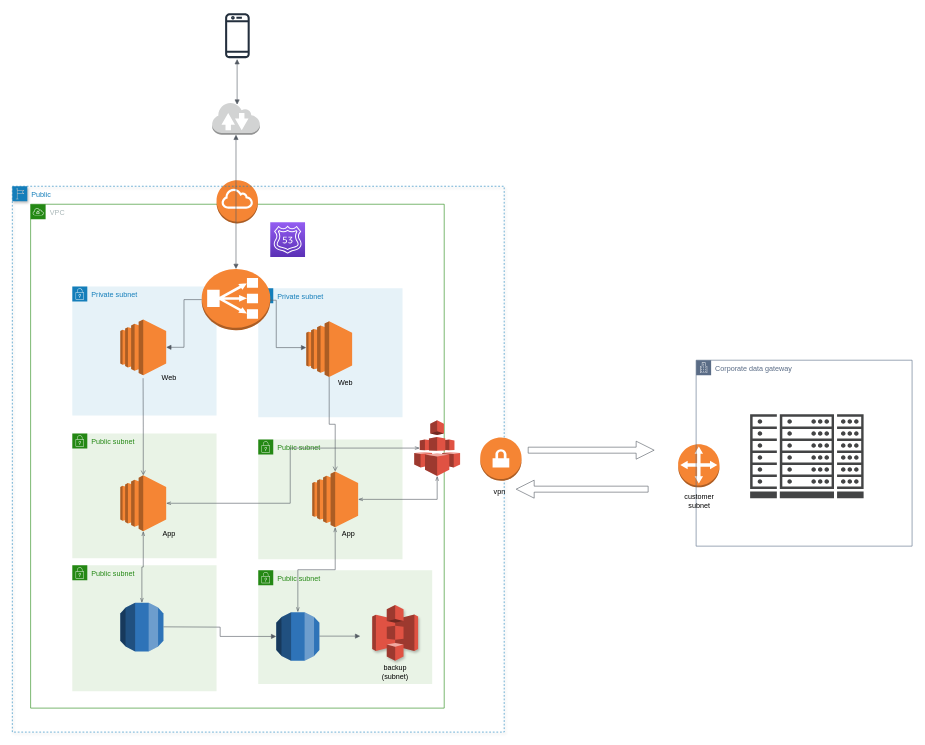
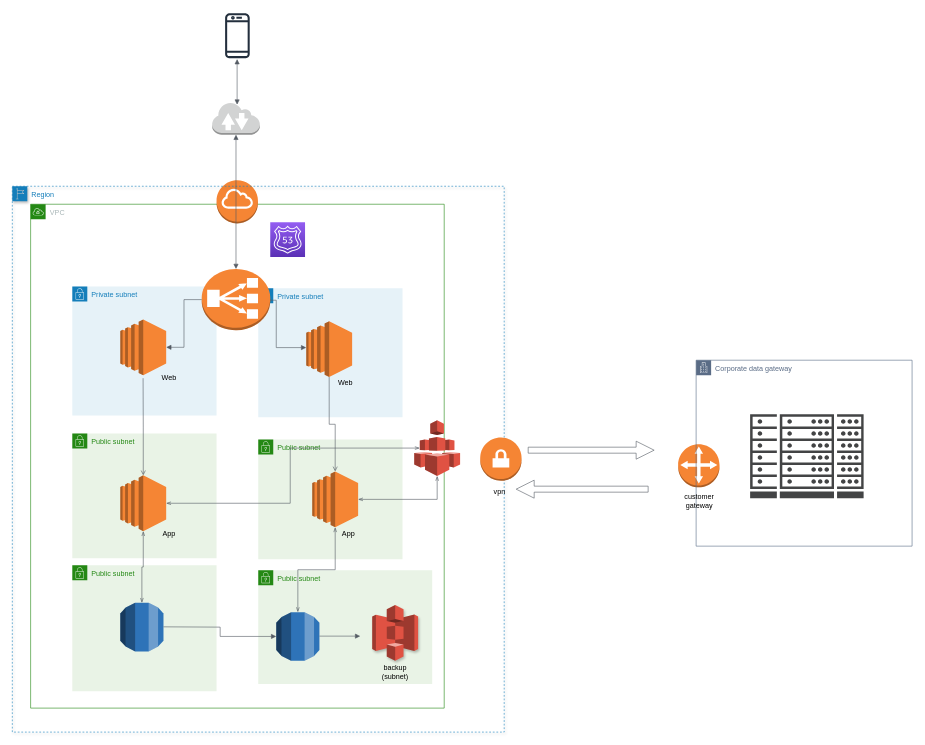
  <mxCell id="0" />
  <mxCell id="1" parent="0" />
  <mxCell id="2" value="VPC" style="points=[[0,0],[0.25,0],[0.5,0],[0.75,0],[1,0],[1,0.25],[1,0.5],[1,0.75],[1,1],[0.75,1],[0.5,1],[0.25,1],[0,1],[0,0.75],[0,0.5],[0,0.25]];outlineConnect=0;gradientColor=none;html=1;whiteSpace=wrap;fontSize=12;fontStyle=0;container=1;pointerEvents=0;collapsible=0;recursiveResize=0;shape=mxgraph.aws4.group;grIcon=mxgraph.aws4.group_vpc;strokeColor=#248814;fillColor=none;verticalAlign=top;align=left;spacingLeft=30;fontColor=#AAB7B8;dashed=0;" parent="1" vertex="1"><mxGeometry x="50.5" y="340" width="689.5" height="840" as="geometry" /></mxCell>
  <mxCell id="3" value="Public subnet" style="points=[[0,0],[0.25,0],[0.5,0],[0.75,0],[1,0],[1,0.25],[1,0.5],[1,0.75],[1,1],[0.75,1],[0.5,1],[0.25,1],[0,1],[0,0.75],[0,0.5],[0,0.25]];outlineConnect=0;gradientColor=none;html=1;whiteSpace=wrap;fontSize=12;fontStyle=0;container=1;pointerEvents=0;collapsible=0;recursiveResize=0;shape=mxgraph.aws4.group;grIcon=mxgraph.aws4.group_security_group;grStroke=0;strokeColor=#248814;fillColor=#E9F3E6;verticalAlign=top;align=left;spacingLeft=30;fontColor=#248814;dashed=0;" parent="2" vertex="1"><mxGeometry x="69.5" y="382" width="240.5" height="208" as="geometry" /></mxCell>
  <mxCell id="4" value="" style="outlineConnect=0;dashed=0;verticalLabelPosition=bottom;verticalAlign=top;align=center;html=1;shape=mxgraph.aws3.ec2;fillColor=#F58534;gradientColor=none;" parent="3" vertex="1"><mxGeometry x="80" y="70" width="76.5" height="93" as="geometry" /></mxCell>
  <mxCell id="5" value="Private subnet" style="points=[[0,0],[0.25,0],[0.5,0],[0.75,0],[1,0],[1,0.25],[1,0.5],[1,0.75],[1,1],[0.75,1],[0.5,1],[0.25,1],[0,1],[0,0.75],[0,0.5],[0,0.25]];outlineConnect=0;gradientColor=none;html=1;whiteSpace=wrap;fontSize=12;fontStyle=0;container=1;pointerEvents=0;collapsible=0;recursiveResize=0;shape=mxgraph.aws4.group;grIcon=mxgraph.aws4.group_security_group;grStroke=0;strokeColor=#147EBA;fillColor=#E6F2F8;verticalAlign=top;align=left;spacingLeft=30;fontColor=#147EBA;dashed=0;" parent="2" vertex="1"><mxGeometry x="69.5" y="137" width="240.5" height="215" as="geometry" /></mxCell>
  <mxCell id="6" value="" style="outlineConnect=0;dashed=0;verticalLabelPosition=bottom;verticalAlign=top;align=center;html=1;shape=mxgraph.aws3.ec2;fillColor=#F58534;gradientColor=none;" parent="5" vertex="1"><mxGeometry x="80" y="55" width="76.5" height="93" as="geometry" /></mxCell>
  <mxCell id="7" value="" style="edgeStyle=orthogonalEdgeStyle;html=1;endArrow=none;elbow=vertical;startArrow=open;startFill=0;strokeColor=#545B64;rounded=0;" parent="2" source="4" edge="1"><mxGeometry width="100" relative="1" as="geometry"><mxPoint x="249.5" y="262" as="sourcePoint" /><mxPoint x="187.5" y="290" as="targetPoint" /></mxGeometry></mxCell>
  <mxCell id="8" value="Public subnet" style="points=[[0,0],[0.25,0],[0.5,0],[0.75,0],[1,0],[1,0.25],[1,0.5],[1,0.75],[1,1],[0.75,1],[0.5,1],[0.25,1],[0,1],[0,0.75],[0,0.5],[0,0.25]];outlineConnect=0;gradientColor=none;html=1;whiteSpace=wrap;fontSize=12;fontStyle=0;container=1;pointerEvents=0;collapsible=0;recursiveResize=0;shape=mxgraph.aws4.group;grIcon=mxgraph.aws4.group_security_group;grStroke=0;strokeColor=#248814;fillColor=#E9F3E6;verticalAlign=top;align=left;spacingLeft=30;fontColor=#248814;dashed=0;" parent="2" vertex="1"><mxGeometry x="69.5" y="602" width="240.5" height="210" as="geometry" /></mxCell>
  <mxCell id="9" value="" style="outlineConnect=0;dashed=0;verticalLabelPosition=bottom;verticalAlign=top;align=center;html=1;shape=mxgraph.aws3.internet_gateway;fillColor=#F58534;gradientColor=none;" parent="2" vertex="1"><mxGeometry x="310" y="-40" width="69" height="72" as="geometry" /></mxCell>
- <mxCell id="10" value="Public" style="points=[[0,0],[0.25,0],[0.5,0],[0.75,0],[1,0],[1,0.25],[1,0.5],[1,0.75],[1,1],[0.75,1],[0.5,1],[0.25,1],[0,1],[0,0.75],[0,0.5],[0,0.25]];outlineConnect=0;gradientColor=none;html=1;whiteSpace=wrap;fontSize=12;fontStyle=0;container=1;pointerEvents=0;collapsible=0;recursiveResize=0;shape=mxgraph.aws4.group;grIcon=mxgraph.aws4.group_region;strokeColor=#147EBA;fillColor=none;verticalAlign=top;align=left;spacingLeft=30;fontColor=#147EBA;dashed=1;shadow=1;" parent="1" vertex="1"><mxGeometry x="20" y="310" width="820" height="910" as="geometry" /></mxCell>
+ <mxCell id="10" value="Region" style="points=[[0,0],[0.25,0],[0.5,0],[0.75,0],[1,0],[1,0.25],[1,0.5],[1,0.75],[1,1],[0.75,1],[0.5,1],[0.25,1],[0,1],[0,0.75],[0,0.5],[0,0.25]];outlineConnect=0;gradientColor=none;html=1;whiteSpace=wrap;fontSize=12;fontStyle=0;container=1;pointerEvents=0;collapsible=0;recursiveResize=0;shape=mxgraph.aws4.group;grIcon=mxgraph.aws4.group_region;strokeColor=#147EBA;fillColor=none;verticalAlign=top;align=left;spacingLeft=30;fontColor=#147EBA;dashed=1;shadow=1;" parent="1" vertex="1"><mxGeometry x="20" y="310" width="820" height="910" as="geometry" /></mxCell>
  <mxCell id="11" value="Public subnet" style="points=[[0,0],[0.25,0],[0.5,0],[0.75,0],[1,0],[1,0.25],[1,0.5],[1,0.75],[1,1],[0.75,1],[0.5,1],[0.25,1],[0,1],[0,0.75],[0,0.5],[0,0.25]];outlineConnect=0;gradientColor=none;html=1;whiteSpace=wrap;fontSize=12;fontStyle=0;container=1;pointerEvents=0;collapsible=0;recursiveResize=0;shape=mxgraph.aws4.group;grIcon=mxgraph.aws4.group_security_group;grStroke=0;strokeColor=#248814;fillColor=#E9F3E6;verticalAlign=top;align=left;spacingLeft=30;fontColor=#248814;dashed=0;" parent="10" vertex="1"><mxGeometry x="410" y="422" width="240.5" height="200" as="geometry" /></mxCell>
  <mxCell id="12" value="" style="outlineConnect=0;dashed=0;verticalLabelPosition=bottom;verticalAlign=top;align=center;html=1;shape=mxgraph.aws3.ec2;fillColor=#F58534;gradientColor=none;" parent="11" vertex="1"><mxGeometry x="90" y="53.5" width="76.5" height="93" as="geometry" /></mxCell>
  <mxCell id="13" value="App" style="text;html=1;resizable=0;autosize=1;align=center;verticalAlign=middle;points=[];fillColor=none;strokeColor=none;rounded=0;shadow=1;" parent="11" vertex="1"><mxGeometry x="130" y="148" width="40" height="20" as="geometry" /></mxCell>
  <mxCell id="14" value="" style="sketch=0;points=[[0,0,0],[0.25,0,0],[0.5,0,0],[0.75,0,0],[1,0,0],[0,1,0],[0.25,1,0],[0.5,1,0],[0.75,1,0],[1,1,0],[0,0.25,0],[0,0.5,0],[0,0.75,0],[1,0.25,0],[1,0.5,0],[1,0.75,0]];outlineConnect=0;fontColor=#232F3E;gradientColor=#945DF2;gradientDirection=north;fillColor=#5A30B5;strokeColor=#ffffff;dashed=0;verticalLabelPosition=bottom;verticalAlign=top;align=center;html=1;fontSize=12;fontStyle=0;aspect=fixed;shape=mxgraph.aws4.resourceIcon;resIcon=mxgraph.aws4.route_53;" parent="10" vertex="1"><mxGeometry x="430" y="60" width="58" height="58" as="geometry" /></mxCell>
  <mxCell id="15" value="Private subnet" style="points=[[0,0],[0.25,0],[0.5,0],[0.75,0],[1,0],[1,0.25],[1,0.5],[1,0.75],[1,1],[0.75,1],[0.5,1],[0.25,1],[0,1],[0,0.75],[0,0.5],[0,0.25]];outlineConnect=0;gradientColor=none;html=1;whiteSpace=wrap;fontSize=12;fontStyle=0;container=1;pointerEvents=0;collapsible=0;recursiveResize=0;shape=mxgraph.aws4.group;grIcon=mxgraph.aws4.group_security_group;grStroke=0;strokeColor=#147EBA;fillColor=#E6F2F8;verticalAlign=top;align=left;spacingLeft=30;fontColor=#147EBA;dashed=0;" parent="10" vertex="1"><mxGeometry x="410" y="170" width="240.5" height="215" as="geometry" /></mxCell>
  <mxCell id="16" value="" style="outlineConnect=0;dashed=0;verticalLabelPosition=bottom;verticalAlign=top;align=center;html=1;shape=mxgraph.aws3.ec2;fillColor=#F58534;gradientColor=none;" parent="15" vertex="1"><mxGeometry x="80" y="55" width="76.5" height="93" as="geometry" /></mxCell>
  <mxCell id="17" value="Web" style="text;html=1;resizable=0;autosize=1;align=center;verticalAlign=middle;points=[];fillColor=none;strokeColor=none;rounded=0;shadow=1;" parent="15" vertex="1"><mxGeometry x="125" y="148" width="40" height="20" as="geometry" /></mxCell>
  <mxCell id="18" value="" style="edgeStyle=orthogonalEdgeStyle;html=1;endArrow=block;elbow=vertical;startArrow=none;endFill=1;strokeColor=#545B64;rounded=0;exitX=1;exitY=0.5;exitDx=0;exitDy=0;exitPerimeter=0;" parent="10" source="29" target="16" edge="1"><mxGeometry width="100" relative="1" as="geometry"><mxPoint x="379.5" y="302" as="sourcePoint" /><mxPoint x="450" y="269" as="targetPoint" /><Array as="points"><mxPoint x="385" y="196" /><mxPoint x="380" y="196" /><mxPoint x="380" y="190" /><mxPoint x="440" y="190" /><mxPoint x="440" y="269" /></Array></mxGeometry></mxCell>
  <mxCell id="19" value="" style="outlineConnect=0;dashed=0;verticalLabelPosition=bottom;verticalAlign=top;align=center;html=1;shape=mxgraph.aws3.efs;fillColor=#E05243;gradientColor=none;" parent="10" vertex="1"><mxGeometry x="670" y="390" width="76.5" height="93" as="geometry" /></mxCell>
  <mxCell id="20" value="" style="edgeStyle=orthogonalEdgeStyle;html=1;endArrow=none;elbow=vertical;startArrow=open;startFill=0;strokeColor=#545B64;rounded=0;entryX=0.5;entryY=1;entryDx=0;entryDy=0;entryPerimeter=0;exitX=0.5;exitY=0;exitDx=0;exitDy=0;exitPerimeter=0;" parent="10" source="12" target="16" edge="1"><mxGeometry width="100" relative="1" as="geometry"><mxPoint x="228.3" y="502" as="sourcePoint" /><mxPoint x="488.25" y="315" as="targetPoint" /></mxGeometry></mxCell>
  <mxCell id="21" value="" style="edgeStyle=orthogonalEdgeStyle;html=1;endArrow=openThin;elbow=vertical;startArrow=openThin;startFill=0;endFill=0;strokeColor=#545B64;rounded=0;exitX=0.5;exitY=1;exitDx=0;exitDy=0;exitPerimeter=0;entryX=1;entryY=0.5;entryDx=0;entryDy=0;entryPerimeter=0;" parent="10" source="19" target="12" edge="1"><mxGeometry width="100" relative="1" as="geometry"><mxPoint x="679.18" y="428.5" as="sourcePoint" /><mxPoint x="266.5" y="548.5" as="targetPoint" /></mxGeometry></mxCell>
  <mxCell id="22" value="Public subnet" style="points=[[0,0],[0.25,0],[0.5,0],[0.75,0],[1,0],[1,0.25],[1,0.5],[1,0.75],[1,1],[0.75,1],[0.5,1],[0.25,1],[0,1],[0,0.75],[0,0.5],[0,0.25]];outlineConnect=0;gradientColor=none;html=1;whiteSpace=wrap;fontSize=12;fontStyle=0;container=1;pointerEvents=0;collapsible=0;recursiveResize=0;shape=mxgraph.aws4.group;grIcon=mxgraph.aws4.group_security_group;grStroke=0;strokeColor=#248814;fillColor=#E9F3E6;verticalAlign=top;align=left;spacingLeft=30;fontColor=#248814;dashed=0;" parent="10" vertex="1"><mxGeometry x="410" y="640" width="290" height="190" as="geometry" /></mxCell>
  <mxCell id="23" value="" style="outlineConnect=0;dashed=0;verticalLabelPosition=bottom;verticalAlign=top;align=center;html=1;shape=mxgraph.aws3.rds;fillColor=#2E73B8;gradientColor=none;" parent="22" vertex="1"><mxGeometry x="30" y="70" width="72" height="81" as="geometry" /></mxCell>
  <mxCell id="24" value="" style="edgeStyle=orthogonalEdgeStyle;html=1;endArrow=block;elbow=vertical;startArrow=none;endFill=1;strokeColor=#545B64;rounded=0;" parent="22" edge="1"><mxGeometry width="100" relative="1" as="geometry"><mxPoint x="102" y="110" as="sourcePoint" /><mxPoint x="170" y="110" as="targetPoint" /></mxGeometry></mxCell>
  <mxCell id="25" value="" style="outlineConnect=0;dashed=0;verticalLabelPosition=bottom;verticalAlign=top;align=center;html=1;shape=mxgraph.aws3.s3;fillColor=#E05243;gradientColor=none;shadow=1;" parent="22" vertex="1"><mxGeometry x="190" y="58" width="76.5" height="93" as="geometry" /></mxCell>
  <mxCell id="26" value="backup&lt;br&gt;(subnet)" style="text;html=1;resizable=0;autosize=1;align=center;verticalAlign=middle;points=[];fillColor=none;strokeColor=none;rounded=0;shadow=1;" parent="22" vertex="1"><mxGeometry x="193.25" y="155" width="70" height="30" as="geometry" /></mxCell>
  <mxCell id="27" value="" style="edgeStyle=orthogonalEdgeStyle;html=1;endArrow=openThin;elbow=vertical;startArrow=openThin;startFill=0;endFill=0;strokeColor=#545B64;rounded=0;exitX=0.5;exitY=1;exitDx=0;exitDy=0;exitPerimeter=0;entryX=0.5;entryY=0;entryDx=0;entryDy=0;entryPerimeter=0;" parent="10" source="12" target="23" edge="1"><mxGeometry width="100" relative="1" as="geometry"><mxPoint x="228.3" y="595" as="sourcePoint" /><mxPoint x="206" y="732" as="targetPoint" /></mxGeometry></mxCell>
  <mxCell id="28" value="" style="outlineConnect=0;dashed=0;verticalLabelPosition=bottom;verticalAlign=top;align=center;html=1;shape=mxgraph.aws3.rds;fillColor=#2E73B8;gradientColor=none;" parent="10" vertex="1"><mxGeometry x="180" y="694.5" width="72" height="81" as="geometry" /></mxCell>
  <mxCell id="29" value="" style="outlineConnect=0;dashed=0;verticalLabelPosition=bottom;verticalAlign=top;align=center;html=1;shape=mxgraph.aws3.classic_load_balancer;fillColor=#F58534;gradientColor=none;" parent="10" vertex="1"><mxGeometry x="315.75" y="138" width="114.25" height="102" as="geometry" /></mxCell>
  <mxCell id="30" value="" style="outlineConnect=0;dashed=0;verticalLabelPosition=bottom;verticalAlign=top;align=center;html=1;shape=mxgraph.aws3.vpn_gateway;fillColor=#F58534;gradientColor=none;" parent="10" vertex="1"><mxGeometry x="780" y="419" width="69" height="72" as="geometry" /></mxCell>
  <mxCell id="31" value="" style="edgeStyle=orthogonalEdgeStyle;html=1;endArrow=block;elbow=vertical;startArrow=none;endFill=1;strokeColor=#545B64;rounded=0;entryX=0;entryY=0.5;entryDx=0;entryDy=0;entryPerimeter=0;" parent="10" target="23" edge="1"><mxGeometry width="100" relative="1" as="geometry"><mxPoint x="252" y="734.5" as="sourcePoint" /><mxPoint x="352" y="734.5" as="targetPoint" /></mxGeometry></mxCell>
  <mxCell id="32" value="vpn" style="text;html=1;align=center;verticalAlign=middle;resizable=0;points=[];autosize=1;strokeColor=none;fillColor=none;" parent="10" vertex="1"><mxGeometry x="797" y="500" width="30" height="20" as="geometry" /></mxCell>
  <mxCell id="33" value="Web" style="text;html=1;resizable=0;autosize=1;align=center;verticalAlign=middle;points=[];fillColor=none;strokeColor=none;rounded=0;shadow=1;" parent="10" vertex="1"><mxGeometry x="241" y="310" width="40" height="20" as="geometry" /></mxCell>
  <mxCell id="34" value="App" style="text;html=1;resizable=0;autosize=1;align=center;verticalAlign=middle;points=[];fillColor=none;strokeColor=none;rounded=0;shadow=1;" parent="10" vertex="1"><mxGeometry x="241" y="570" width="40" height="20" as="geometry" /></mxCell>
  <mxCell id="35" value="" style="sketch=0;outlineConnect=0;fontColor=#232F3E;gradientColor=none;fillColor=#232F3D;strokeColor=none;dashed=0;verticalLabelPosition=bottom;verticalAlign=top;align=center;html=1;fontSize=12;fontStyle=0;aspect=fixed;pointerEvents=1;shape=mxgraph.aws4.mobile_client;" parent="1" vertex="1"><mxGeometry x="374.75" y="20" width="41" height="78" as="geometry" /></mxCell>
  <mxCell id="36" value="" style="edgeStyle=orthogonalEdgeStyle;html=1;endArrow=block;elbow=vertical;startArrow=block;startFill=1;endFill=1;strokeColor=#545B64;rounded=0;entryX=0.5;entryY=0;entryDx=0;entryDy=0;entryPerimeter=0;" parent="1" edge="1"><mxGeometry width="100" relative="1" as="geometry"><mxPoint x="394.75" y="98" as="sourcePoint" /><mxPoint x="394.75" y="174" as="targetPoint" /></mxGeometry></mxCell>
  <mxCell id="37" value="" style="edgeStyle=orthogonalEdgeStyle;html=1;endArrow=block;elbow=vertical;startArrow=none;endFill=1;strokeColor=#545B64;rounded=0;" parent="1" source="29" target="6" edge="1"><mxGeometry width="100" relative="1" as="geometry"><mxPoint x="300" y="602" as="sourcePoint" /><mxPoint x="400" y="602" as="targetPoint" /></mxGeometry></mxCell>
  <mxCell id="38" value="" style="edgeStyle=orthogonalEdgeStyle;html=1;endArrow=block;elbow=vertical;startArrow=block;startFill=1;endFill=1;strokeColor=#545B64;rounded=0;exitX=0.5;exitY=1;exitDx=0;exitDy=0;exitPerimeter=0;entryX=0.5;entryY=0;entryDx=0;entryDy=0;entryPerimeter=0;" parent="1" source="47" target="29" edge="1"><mxGeometry width="100" relative="1" as="geometry"><mxPoint x="380.5" y="650" as="sourcePoint" /><mxPoint x="480.5" y="650" as="targetPoint" /></mxGeometry></mxCell>
  <mxCell id="39" value="" style="edgeStyle=orthogonalEdgeStyle;html=1;endArrow=openThin;elbow=vertical;startArrow=openThin;startFill=0;endFill=0;strokeColor=#545B64;rounded=0;exitX=0.12;exitY=0.5;exitDx=0;exitDy=0;exitPerimeter=0;entryX=1;entryY=0.5;entryDx=0;entryDy=0;entryPerimeter=0;" parent="1" source="19" target="4" edge="1"><mxGeometry width="100" relative="1" as="geometry"><mxPoint x="248.3" y="895" as="sourcePoint" /><mxPoint x="226" y="1032" as="targetPoint" /></mxGeometry></mxCell>
  <mxCell id="40" value="" style="edgeStyle=orthogonalEdgeStyle;html=1;endArrow=openThin;elbow=vertical;startArrow=openThin;startFill=0;endFill=0;strokeColor=#545B64;rounded=0;" parent="1" source="4" target="28" edge="1"><mxGeometry width="100" relative="1" as="geometry"><mxPoint x="300" y="912" as="sourcePoint" /><mxPoint x="400" y="912" as="targetPoint" /></mxGeometry></mxCell>
  <mxCell id="41" value="" style="edgeStyle=orthogonalEdgeStyle;html=1;endArrow=block;elbow=vertical;startArrow=block;startFill=1;endFill=1;strokeColor=#545B64;rounded=0;shape=arrow;" parent="1" edge="1"><mxGeometry width="100" relative="1" as="geometry"><mxPoint x="1080" y="815" as="sourcePoint" /><mxPoint x="860" y="815" as="targetPoint" /><Array as="points"><mxPoint x="1080" y="790" /><mxPoint x="865" y="790" /><mxPoint x="865" y="810" /></Array></mxGeometry></mxCell>
  <mxCell id="42" value="" style="edgeStyle=orthogonalEdgeStyle;html=1;endArrow=block;elbow=vertical;startArrow=none;endFill=1;strokeColor=#545B64;rounded=0;shape=arrow;" parent="1" edge="1"><mxGeometry width="100" relative="1" as="geometry"><mxPoint x="880" y="750" as="sourcePoint" /><mxPoint x="1090" y="750" as="targetPoint" /></mxGeometry></mxCell>
  <mxCell id="43" value="" style="outlineConnect=0;dashed=0;verticalLabelPosition=bottom;verticalAlign=top;align=center;html=1;shape=mxgraph.aws3.customer_gateway;fillColor=#F58534;gradientColor=none;" parent="1" vertex="1"><mxGeometry x="1130" y="740" width="69" height="72" as="geometry" /></mxCell>
  <mxCell id="44" value="Corporate data gateway" style="points=[[0,0],[0.25,0],[0.5,0],[0.75,0],[1,0],[1,0.25],[1,0.5],[1,0.75],[1,1],[0.75,1],[0.5,1],[0.25,1],[0,1],[0,0.75],[0,0.5],[0,0.25]];outlineConnect=0;gradientColor=none;html=1;whiteSpace=wrap;fontSize=12;fontStyle=0;container=1;pointerEvents=0;collapsible=0;recursiveResize=0;shape=mxgraph.aws4.group;grIcon=mxgraph.aws4.group_corporate_data_center;strokeColor=#5A6C86;fillColor=none;verticalAlign=top;align=left;spacingLeft=30;fontColor=#5A6C86;dashed=0;" parent="1" vertex="1"><mxGeometry x="1160" y="600" width="360" height="310" as="geometry" /></mxCell>
  <mxCell id="45" value="" style="sketch=0;pointerEvents=1;shadow=0;dashed=0;html=1;strokeColor=none;fillColor=#434445;aspect=fixed;labelPosition=center;verticalLabelPosition=bottom;verticalAlign=top;align=center;outlineConnect=0;shape=mxgraph.vvd.datacenter;" parent="44" vertex="1"><mxGeometry x="90" y="90" width="189.19" height="140" as="geometry" /></mxCell>
- <mxCell id="46" value="customer&lt;br&gt;subnet" style="text;html=1;align=center;verticalAlign=middle;resizable=0;points=[];autosize=1;strokeColor=none;fillColor=none;" parent="1" vertex="1"><mxGeometry x="1134.5" y="820" width="60" height="30" as="geometry" /></mxCell>
+ <mxCell id="46" value="customer&lt;br&gt;gateway" style="text;html=1;align=center;verticalAlign=middle;resizable=0;points=[];autosize=1;strokeColor=none;fillColor=none;" parent="1" vertex="1"><mxGeometry x="1134.5" y="820" width="60" height="30" as="geometry" /></mxCell>
  <mxCell id="47" value="" style="outlineConnect=0;dashed=0;verticalLabelPosition=bottom;verticalAlign=top;align=center;html=1;shape=mxgraph.aws3.internet_2;fillColor=#D2D3D3;gradientColor=none;" parent="1" vertex="1"><mxGeometry x="353.13" y="170" width="79.5" height="54" as="geometry" /></mxCell>
